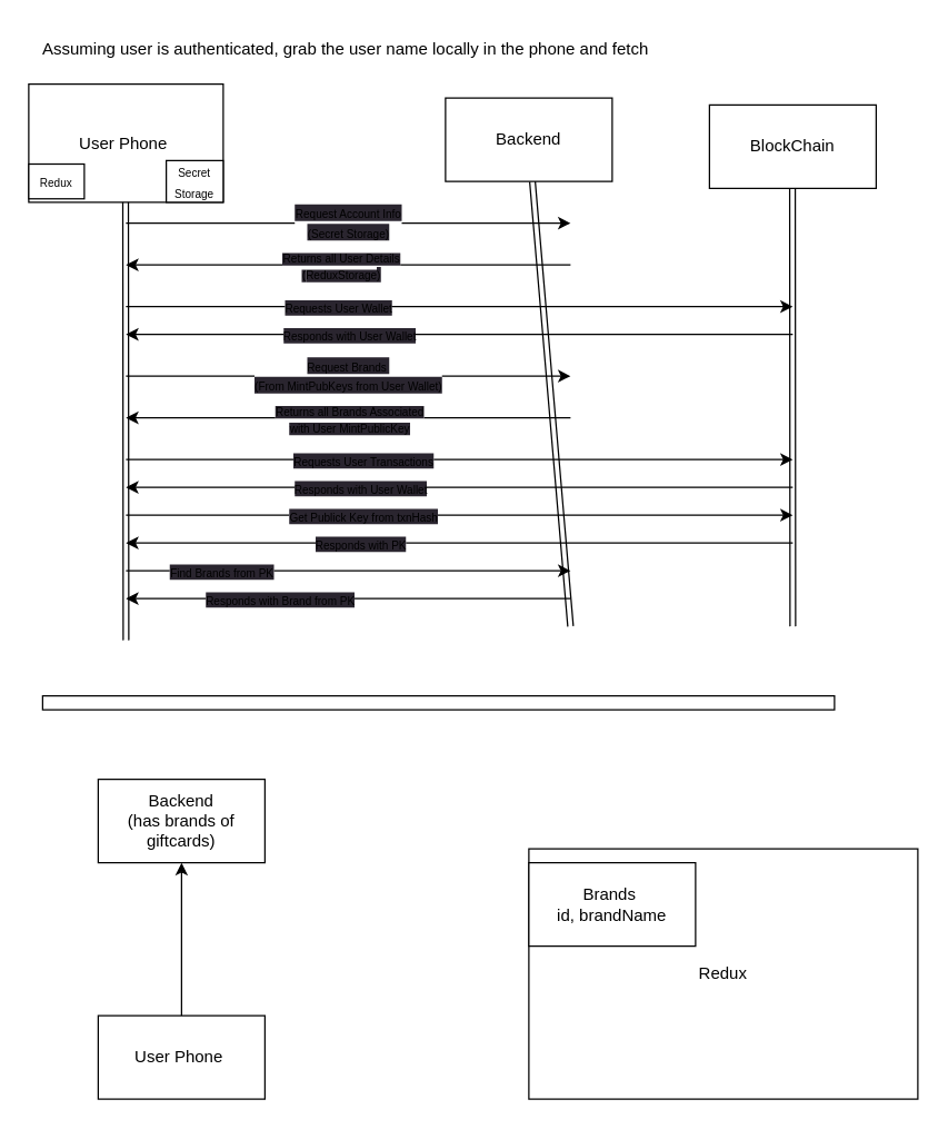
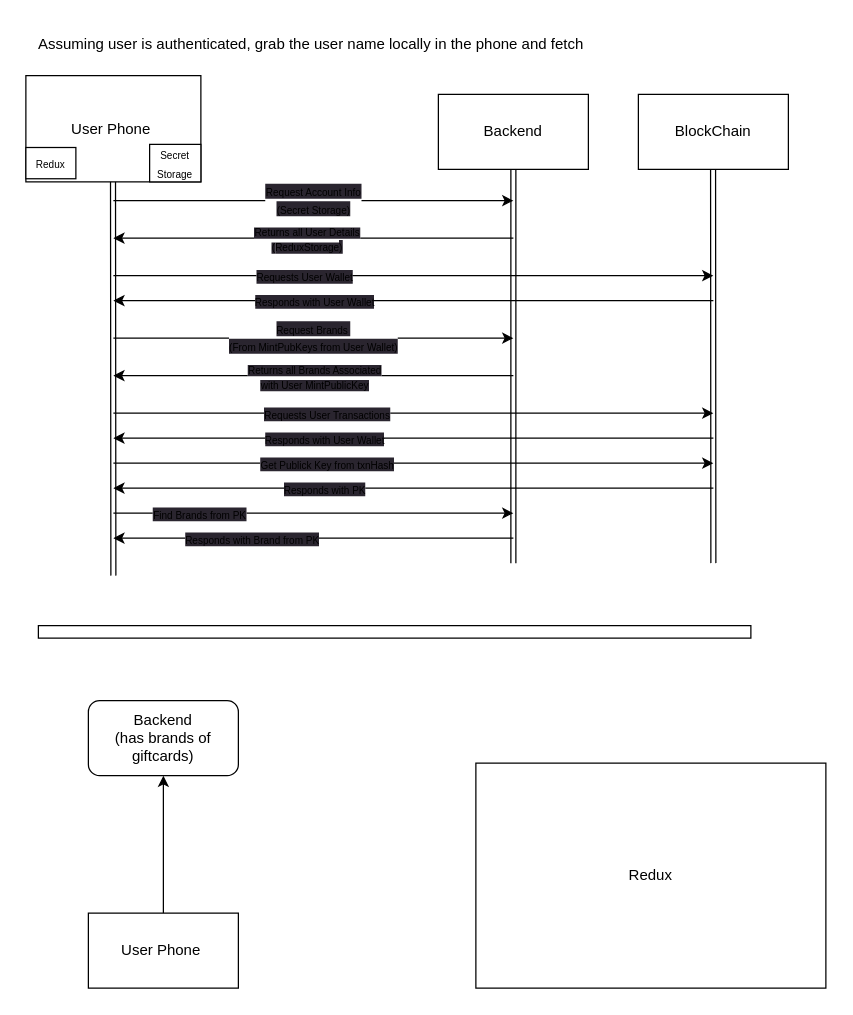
  <mxCell id="0" />
  <mxCell id="1" parent="0" />
  <mxCell id="2" value="BlockChain" style="whiteSpace=wrap;html=1;" parent="1" vertex="1"><mxGeometry x="510" y="75" width="120" height="60" as="geometry" /></mxCell>
  <mxCell id="3" style="edgeStyle=none;html=1;" parent="1" source="6" target="10" edge="1"><mxGeometry relative="1" as="geometry" /></mxCell>
  <mxCell id="4" style="edgeStyle=none;html=1;entryX=0;entryY=0.5;entryDx=0;entryDy=0;" parent="1" source="6" target="11" edge="1"><mxGeometry relative="1" as="geometry" /></mxCell>
  <mxCell id="5" value="&lt;span style=&quot;background-color: rgb(42, 37, 47);&quot;&gt;&lt;font style=&quot;&quot;&gt;&lt;font style=&quot;font-size: 8px;&quot;&gt;Request Account Info&lt;br&gt;(Secret Storage)&lt;/font&gt;&lt;br&gt;&lt;/font&gt;&lt;/span&gt;" style="html=1;" parent="1" edge="1"><mxGeometry relative="1" as="geometry"><mxPoint x="410" y="160" as="targetPoint" /><mxPoint x="90" y="160" as="sourcePoint" /><Array as="points" /><mxPoint as="offset" /></mxGeometry></mxCell>
  <mxCell id="6" value="User Phone&amp;nbsp;" style="whiteSpace=wrap;html=1;" parent="1" vertex="1"><mxGeometry x="20" y="60" width="140" height="85" as="geometry" /></mxCell>
  <mxCell id="7" style="edgeStyle=none;html=1;shape=link;" parent="1" source="8" edge="1"><mxGeometry relative="1" as="geometry"><mxPoint x="410" y="450" as="targetPoint" /></mxGeometry></mxCell>
- <mxCell id="8" value="Backend&lt;br&gt;" style="whiteSpace=wrap;html=1;" parent="1" vertex="1"><mxGeometry x="320" y="70" width="120" height="60" as="geometry" /></mxCell>
+ <mxCell id="8" value="Backend&lt;br&gt;" style="whiteSpace=wrap;html=1;" parent="1" vertex="1"><mxGeometry x="350" y="75" width="120" height="60" as="geometry" /></mxCell>
  <mxCell id="9" value="Assuming user is authenticated, grab the user name locally in the phone and fetch&amp;nbsp;" style="text;strokeColor=none;align=center;fillColor=none;html=1;verticalAlign=middle;whiteSpace=wrap;rounded=0;" parent="1" vertex="1"><mxGeometry x="20" y="20" width="460" height="30" as="geometry" /></mxCell>
  <mxCell id="10" value="&lt;font style=&quot;font-size: 8px;&quot;&gt;Secret Storage&lt;/font&gt;" style="whiteSpace=wrap;html=1;" parent="1" vertex="1"><mxGeometry x="119" y="115" width="41" height="30" as="geometry" /></mxCell>
  <mxCell id="11" value="&lt;font style=&quot;font-size: 8px;&quot;&gt;Redux&lt;/font&gt;" style="whiteSpace=wrap;html=1;" parent="1" vertex="1"><mxGeometry x="20" y="117.5" width="40" height="25" as="geometry" /></mxCell>
  <mxCell id="12" style="edgeStyle=none;html=1;entryX=0.5;entryY=1;entryDx=0;entryDy=0;" parent="1" source="13" target="15" edge="1"><mxGeometry relative="1" as="geometry" /></mxCell>
  <mxCell id="13" value="User Phone&amp;nbsp;" style="whiteSpace=wrap;html=1;" parent="1" vertex="1"><mxGeometry x="70" y="730" width="120" height="60" as="geometry" /></mxCell>
  <mxCell id="14" value="" style="whiteSpace=wrap;html=1;" parent="1" vertex="1"><mxGeometry x="30" y="500" width="570" height="10" as="geometry" /></mxCell>
- <mxCell id="15" value="Backend &lt;br&gt;(has brands of giftcards)" style="whiteSpace=wrap;html=1;" parent="1" vertex="1"><mxGeometry x="70" y="560" width="120" height="60" as="geometry" /></mxCell>
+ <mxCell id="15" value="Backend &lt;br&gt;(has brands of giftcards)" style="whiteSpace=wrap;html=1;rounded=1;" parent="1" vertex="1"><mxGeometry x="70" y="560" width="120" height="60" as="geometry" /></mxCell>
  <mxCell id="16" value="Redux" style="whiteSpace=wrap;html=1;" parent="1" vertex="1"><mxGeometry x="380" y="610" width="280" height="180" as="geometry" /></mxCell>
- <mxCell id="17" value="Brands&amp;nbsp;&lt;br&gt;id, brandName" style="whiteSpace=wrap;html=1;" parent="1" vertex="1"><mxGeometry x="380" y="620" width="120" height="60" as="geometry" /></mxCell>
  <mxCell id="18" style="edgeStyle=none;html=1;shape=link;" parent="1" edge="1"><mxGeometry relative="1" as="geometry"><mxPoint x="570" y="450" as="targetPoint" /><mxPoint x="569.76" y="135" as="sourcePoint" /></mxGeometry></mxCell>
  <mxCell id="19" style="html=1;" parent="1" edge="1"><mxGeometry relative="1" as="geometry"><mxPoint x="90" y="190" as="targetPoint" /><mxPoint x="410" y="190" as="sourcePoint" /></mxGeometry></mxCell>
  <mxCell id="20" value="&lt;font style=&quot;font-size: 8px;&quot;&gt;&lt;span style=&quot;background-color: rgb(42, 37, 47);&quot;&gt;Returns all User Details&lt;br&gt;(&lt;/span&gt;&lt;span style=&quot;background-color: rgb(42, 37, 47);&quot;&gt;ReduxStorage&lt;/span&gt;&lt;/font&gt;&lt;span style=&quot;background-color: rgb(42, 37, 47);&quot;&gt;&lt;font style=&quot;font-size: 8px;&quot;&gt;)&lt;/font&gt;&lt;br&gt;&lt;/span&gt;" style="edgeLabel;html=1;align=center;verticalAlign=middle;resizable=0;points=[];fontSize=10;" parent="19" vertex="1" connectable="0"><mxGeometry x="0.275" relative="1" as="geometry"><mxPoint x="38" as="offset" /></mxGeometry></mxCell>
  <mxCell id="21" style="edgeStyle=none;html=1;shape=link;" parent="1" edge="1"><mxGeometry relative="1" as="geometry"><mxPoint x="90" y="460" as="targetPoint" /><mxPoint x="89.71" y="145" as="sourcePoint" /></mxGeometry></mxCell>
  <mxCell id="22" style="html=1;" parent="1" edge="1"><mxGeometry relative="1" as="geometry"><mxPoint x="570" y="220" as="targetPoint" /><mxPoint x="90" y="220" as="sourcePoint" /></mxGeometry></mxCell>
  <mxCell id="23" value="&lt;span style=&quot;background-color: rgb(42, 37, 47);&quot;&gt;&lt;span style=&quot;font-size: 8px;&quot;&gt;Requests User Wallet&lt;/span&gt;&lt;br&gt;&lt;/span&gt;" style="edgeLabel;html=1;align=center;verticalAlign=middle;resizable=0;points=[];fontSize=10;" parent="22" vertex="1" connectable="0"><mxGeometry x="0.275" relative="1" as="geometry"><mxPoint x="-154" as="offset" /></mxGeometry></mxCell>
  <mxCell id="24" style="html=1;" parent="1" edge="1"><mxGeometry relative="1" as="geometry"><mxPoint x="90" y="240" as="targetPoint" /><mxPoint x="570" y="240" as="sourcePoint" /></mxGeometry></mxCell>
  <mxCell id="25" value="&lt;span style=&quot;background-color: rgb(42, 37, 47);&quot;&gt;&lt;span style=&quot;font-size: 8px;&quot;&gt;Responds with User Wallet&lt;/span&gt;&lt;br&gt;&lt;/span&gt;" style="edgeLabel;html=1;align=center;verticalAlign=middle;resizable=0;points=[];fontSize=10;" parent="24" vertex="1" connectable="0"><mxGeometry x="0.275" relative="1" as="geometry"><mxPoint x="-14" as="offset" /></mxGeometry></mxCell>
  <mxCell id="26" style="html=1;" parent="1" edge="1"><mxGeometry relative="1" as="geometry"><mxPoint x="570" y="330" as="targetPoint" /><mxPoint x="90" y="330" as="sourcePoint" /></mxGeometry></mxCell>
  <mxCell id="27" value="&lt;span style=&quot;background-color: rgb(42, 37, 47);&quot;&gt;&lt;span style=&quot;font-size: 8px;&quot;&gt;Requests User Transactions&lt;/span&gt;&lt;br&gt;&lt;/span&gt;" style="edgeLabel;html=1;align=center;verticalAlign=middle;resizable=0;points=[];fontSize=10;" parent="26" vertex="1" connectable="0"><mxGeometry x="0.275" relative="1" as="geometry"><mxPoint x="-136" as="offset" /></mxGeometry></mxCell>
  <mxCell id="28" style="html=1;" parent="1" edge="1"><mxGeometry relative="1" as="geometry"><mxPoint x="90" y="350" as="targetPoint" /><mxPoint x="570" y="350" as="sourcePoint" /></mxGeometry></mxCell>
  <mxCell id="29" value="&lt;span style=&quot;background-color: rgb(42, 37, 47);&quot;&gt;&lt;span style=&quot;font-size: 8px;&quot;&gt;Responds with User Wallet&lt;/span&gt;&lt;br&gt;&lt;/span&gt;" style="edgeLabel;html=1;align=center;verticalAlign=middle;resizable=0;points=[];fontSize=10;" parent="28" vertex="1" connectable="0"><mxGeometry x="0.275" relative="1" as="geometry"><mxPoint x="-6" as="offset" /></mxGeometry></mxCell>
  <mxCell id="30" value="&lt;span style=&quot;background-color: rgb(42, 37, 47);&quot;&gt;&lt;font style=&quot;&quot;&gt;&lt;font style=&quot;font-size: 8px;&quot;&gt;Request Brands&amp;nbsp;&lt;br&gt;(From MintPubKeys from User Wallet)&lt;/font&gt;&lt;br&gt;&lt;/font&gt;&lt;/span&gt;" style="html=1;" parent="1" edge="1"><mxGeometry relative="1" as="geometry"><mxPoint x="410" y="270" as="targetPoint" /><mxPoint x="90" y="270" as="sourcePoint" /><Array as="points" /><mxPoint as="offset" /></mxGeometry></mxCell>
  <mxCell id="31" style="html=1;" parent="1" edge="1"><mxGeometry relative="1" as="geometry"><mxPoint x="90" y="300" as="targetPoint" /><mxPoint x="410" y="300" as="sourcePoint" /></mxGeometry></mxCell>
  <mxCell id="32" value="&lt;font style=&quot;font-size: 8px;&quot;&gt;&lt;span style=&quot;background-color: rgb(42, 37, 47);&quot;&gt;Returns all Brands Associated &lt;br&gt;with User MintPublicKey&lt;/span&gt;&lt;/font&gt;&lt;span style=&quot;background-color: rgb(42, 37, 47);&quot;&gt;&lt;br&gt;&lt;/span&gt;" style="edgeLabel;html=1;align=center;verticalAlign=middle;resizable=0;points=[];fontSize=10;" parent="31" vertex="1" connectable="0"><mxGeometry x="0.275" relative="1" as="geometry"><mxPoint x="44" as="offset" /></mxGeometry></mxCell>
  <mxCell id="33" style="html=1;" edge="1" parent="1"><mxGeometry relative="1" as="geometry"><mxPoint x="570" y="370" as="targetPoint" /><mxPoint x="90" y="370" as="sourcePoint" /></mxGeometry></mxCell>
  <mxCell id="34" value="&lt;span style=&quot;background-color: rgb(42, 37, 47);&quot;&gt;&lt;span style=&quot;font-size: 8px;&quot;&gt;Get Publick Key from txnHash&lt;/span&gt;&lt;br&gt;&lt;/span&gt;" style="edgeLabel;html=1;align=center;verticalAlign=middle;resizable=0;points=[];fontSize=10;" vertex="1" connectable="0" parent="33"><mxGeometry x="0.275" relative="1" as="geometry"><mxPoint x="-136" as="offset" /></mxGeometry></mxCell>
  <mxCell id="35" style="html=1;" edge="1" parent="1"><mxGeometry relative="1" as="geometry"><mxPoint x="90" y="390" as="targetPoint" /><mxPoint x="570" y="390" as="sourcePoint" /></mxGeometry></mxCell>
  <mxCell id="36" value="&lt;span style=&quot;background-color: rgb(42, 37, 47);&quot;&gt;&lt;span style=&quot;font-size: 8px;&quot;&gt;Responds with PK&lt;/span&gt;&lt;br&gt;&lt;/span&gt;" style="edgeLabel;html=1;align=center;verticalAlign=middle;resizable=0;points=[];fontSize=10;" vertex="1" connectable="0" parent="35"><mxGeometry x="0.275" relative="1" as="geometry"><mxPoint x="-6" as="offset" /></mxGeometry></mxCell>
  <mxCell id="37" style="html=1;" edge="1" parent="1"><mxGeometry relative="1" as="geometry"><mxPoint x="410" y="410" as="targetPoint" /><mxPoint x="90" y="410" as="sourcePoint" /></mxGeometry></mxCell>
  <mxCell id="38" value="&lt;span style=&quot;background-color: rgb(42, 37, 47);&quot;&gt;&lt;span style=&quot;font-size: 8px;&quot;&gt;Find Brands from PK&lt;/span&gt;&lt;br&gt;&lt;/span&gt;" style="edgeLabel;html=1;align=center;verticalAlign=middle;resizable=0;points=[];fontSize=10;" vertex="1" connectable="0" parent="37"><mxGeometry x="0.275" relative="1" as="geometry"><mxPoint x="-136" as="offset" /></mxGeometry></mxCell>
  <mxCell id="39" style="html=1;" edge="1" parent="1"><mxGeometry relative="1" as="geometry"><mxPoint x="90" y="430" as="targetPoint" /><mxPoint x="410" y="430" as="sourcePoint" /></mxGeometry></mxCell>
  <mxCell id="40" value="&lt;span style=&quot;background-color: rgb(42, 37, 47);&quot;&gt;&lt;span style=&quot;font-size: 8px;&quot;&gt;Responds with Brand from PK&lt;/span&gt;&lt;br&gt;&lt;/span&gt;" style="edgeLabel;html=1;align=center;verticalAlign=middle;resizable=0;points=[];fontSize=10;" vertex="1" connectable="0" parent="39"><mxGeometry x="0.275" relative="1" as="geometry"><mxPoint x="-6" as="offset" /></mxGeometry></mxCell>
